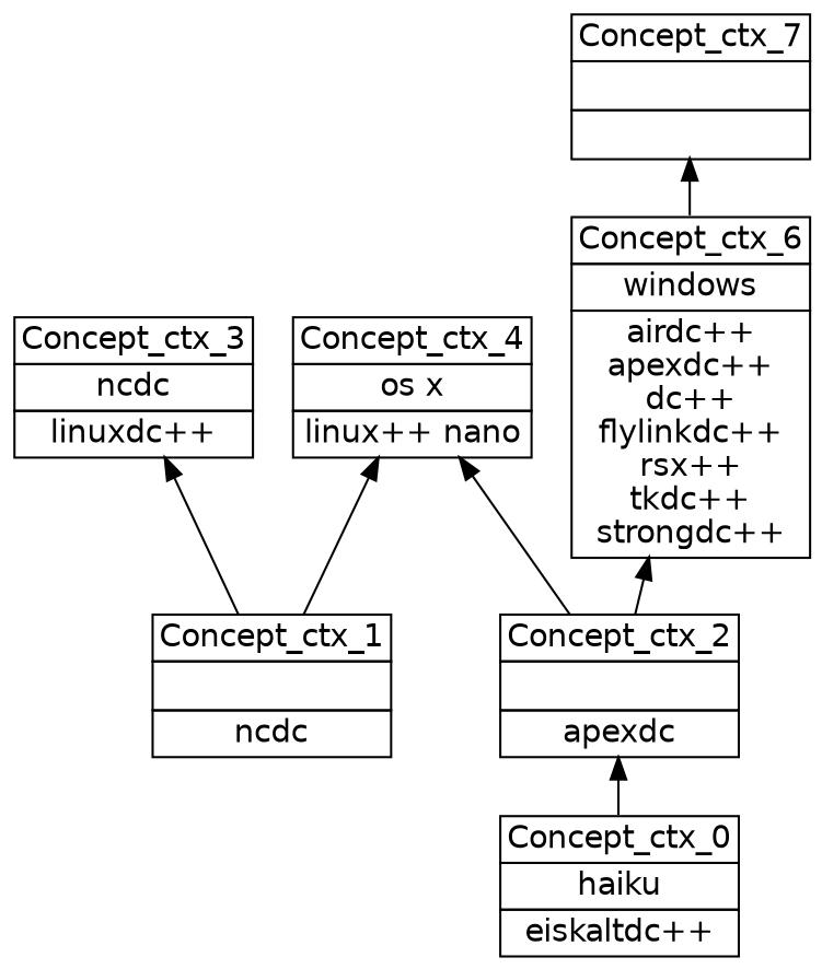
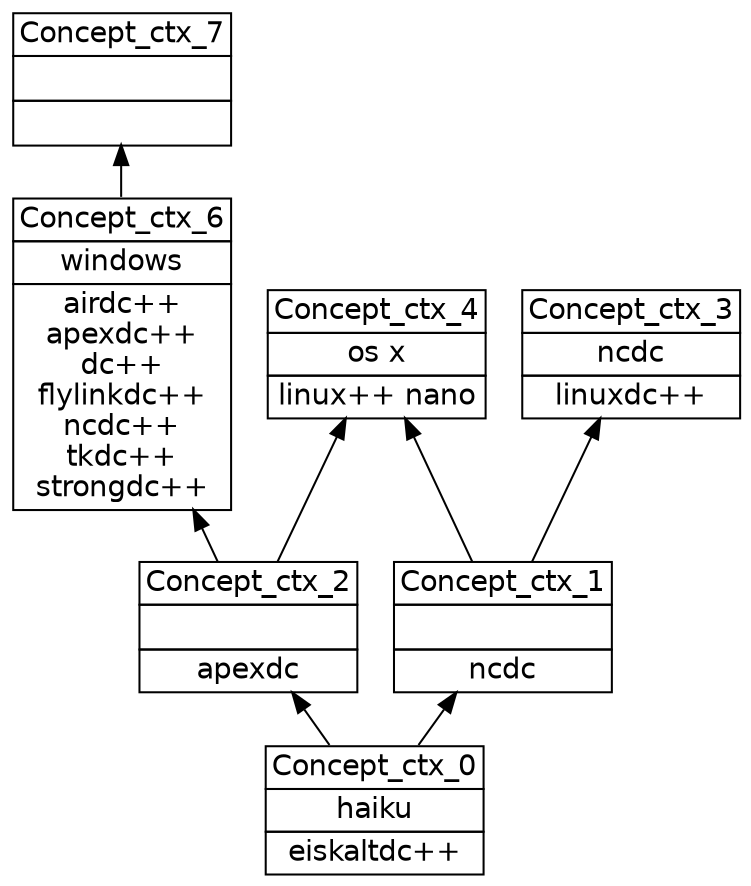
  digraph {
    nodesep=0.2
    rankdir=BT
    ranksep=0.3
    node [fontname="DejaVu Sans" margin="0.03,0.03" shape=none]
    edge [headport=p tailport=p]
    n1 [label=<<table border="0" cellborder="1" cellspacing="0" port="p"><tr><td>Concept_ctx_7</td></tr><tr><td><br/></td></tr><tr><td><br/></td></tr></table>>]
-   n2 [label=<<table border="0" cellborder="1" cellspacing="0" port="p"><tr><td>Concept_ctx_6</td></tr><tr><td>windows<br/></td></tr><tr><td>airdc++<br/>apexdc++<br/>dc++<br/>flylinkdc++<br/>rsx++<br/>tkdc++<br/>strongdc++<br/></td></tr></table>>]
+   n2 [label=<<table border="0" cellborder="1" cellspacing="0" port="p"><tr><td>Concept_ctx_6</td></tr><tr><td>windows<br/></td></tr><tr><td>airdc++<br/>apexdc++<br/>dc++<br/>flylinkdc++<br/>ncdc++<br/>tkdc++<br/>strongdc++<br/></td></tr></table>>]
    n3 [label=<<table border="0" cellborder="1" cellspacing="0" port="p"><tr><td>Concept_ctx_2</td></tr><tr><td><br/></td></tr><tr><td>apexdc<br/></td></tr></table>>]
    n4 [label=<<table border="0" cellborder="1" cellspacing="0" port="p"><tr><td>Concept_ctx_4</td></tr><tr><td>os x<br/></td></tr><tr><td>linux++ nano<br/></td></tr></table>>]
    n5 [label=<<table border="0" cellborder="1" cellspacing="0" port="p"><tr><td>Concept_ctx_0</td></tr><tr><td>haiku<br/></td></tr><tr><td>eiskaltdc++<br/></td></tr></table>>]
    n6 [label=<<table border="0" cellborder="1" cellspacing="0" port="p"><tr><td>Concept_ctx_1</td></tr><tr><td><br/></td></tr><tr><td>ncdc<br/></td></tr></table>>]
    n7 [label=<<table border="0" cellborder="1" cellspacing="0" port="p"><tr><td>Concept_ctx_3</td></tr><tr><td>ncdc<br/></td></tr><tr><td>linuxdc++<br/></td></tr></table>>]
    n2 -> n1
    n3 -> n2
    n3 -> n4
    n5 -> n3
+   n5 -> n6
    n6 -> n4
    n6 -> n7
  }
